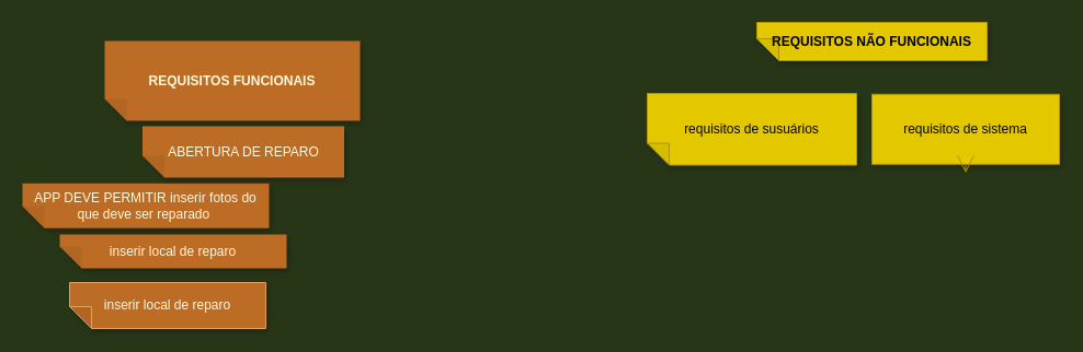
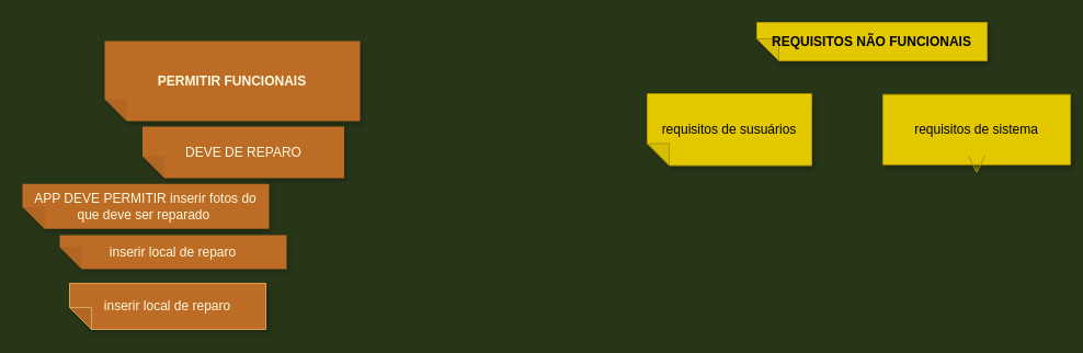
  <mxCell id="0" />
  <mxCell id="1" parent="0" />
- <mxCell id="2" value="&lt;b&gt;REQUISITOS FUNCIONAIS&lt;/b&gt;" style="shape=note;whiteSpace=wrap;html=1;backgroundOutline=1;fontColor=#FEFAE0;darkOpacity=0.05;fillColor=#BC6C25;strokeColor=none;fillStyle=solid;direction=west;gradientDirection=north;shadow=1;size=20;pointerEvents=1;hachureGap=4;" vertex="1" parent="1"><mxGeometry x="95" y="37" width="233" height="73" as="geometry" /></mxCell>
+ <mxCell id="2" value="&lt;b&gt;PERMITIR FUNCIONAIS&lt;/b&gt;" style="shape=note;whiteSpace=wrap;html=1;backgroundOutline=1;fontColor=#FEFAE0;darkOpacity=0.05;fillColor=#BC6C25;strokeColor=none;fillStyle=solid;direction=west;gradientDirection=north;shadow=1;size=20;pointerEvents=1;hachureGap=4;" vertex="1" parent="1"><mxGeometry x="95" y="37" width="233" height="73" as="geometry" /></mxCell>
  <mxCell id="3" value="APP DEVE PERMITIR inserir fotos do que deve ser reparado&amp;nbsp;" style="shape=note;whiteSpace=wrap;html=1;backgroundOutline=1;fontColor=#FEFAE0;darkOpacity=0.05;fillColor=#BC6C25;strokeColor=none;fillStyle=solid;direction=west;gradientDirection=north;shadow=1;size=20;pointerEvents=1;hachureGap=4;" vertex="1" parent="1"><mxGeometry x="20" y="167.25" width="225" height="41" as="geometry" /></mxCell>
- <mxCell id="4" value="ABERTURA DE REPARO&lt;br&gt;" style="shape=note;whiteSpace=wrap;html=1;backgroundOutline=1;fontColor=#FEFAE0;darkOpacity=0.05;fillColor=#BC6C25;strokeColor=none;fillStyle=solid;direction=west;gradientDirection=north;shadow=1;size=20;pointerEvents=1;hachureGap=4;" vertex="1" parent="1"><mxGeometry x="129.5" y="115" width="184" height="47" as="geometry" /></mxCell>
- <mxCell id="5" value="&lt;span style=&quot;font-weight: normal;&quot;&gt;requisitos de sistema&lt;/span&gt;" style="shape=note;whiteSpace=wrap;html=1;backgroundOutline=1;fontColor=#000000;darkOpacity=0.05;fillColor=#e3c800;strokeColor=#B09500;fillStyle=solid;direction=west;gradientDirection=north;shadow=1;size=0;pointerEvents=1;hachureGap=4;fontStyle=1" vertex="1" parent="1"><mxGeometry x="795" y="85.75" width="171" height="64" as="geometry" /></mxCell>
- <mxCell id="6" value="&lt;span style=&quot;font-weight: normal;&quot;&gt;requisitos de susuários&lt;/span&gt;" style="shape=note;whiteSpace=wrap;html=1;backgroundOutline=1;fontColor=#000000;darkOpacity=0.05;fillColor=#e3c800;strokeColor=#B09500;fillStyle=solid;direction=west;gradientDirection=north;shadow=1;size=20;pointerEvents=1;hachureGap=4;fontStyle=1" vertex="1" parent="1"><mxGeometry x="590" y="85" width="191" height="65.5" as="geometry" /></mxCell>
+ <mxCell id="4" value="DEVE DE REPARO&lt;br&gt;" style="shape=note;whiteSpace=wrap;html=1;backgroundOutline=1;fontColor=#FEFAE0;darkOpacity=0.05;fillColor=#BC6C25;strokeColor=none;fillStyle=solid;direction=west;gradientDirection=north;shadow=1;size=20;pointerEvents=1;hachureGap=4;" vertex="1" parent="1"><mxGeometry x="129.5" y="115" width="184" height="47" as="geometry" /></mxCell>
+ <mxCell id="5" value="&lt;span style=&quot;font-weight: normal;&quot;&gt;requisitos de sistema&lt;/span&gt;" style="shape=note;whiteSpace=wrap;html=1;backgroundOutline=1;fontColor=#000000;darkOpacity=0.05;fillColor=#e3c800;strokeColor=#B09500;fillStyle=solid;direction=west;gradientDirection=north;shadow=1;size=0;pointerEvents=1;hachureGap=4;fontStyle=1" vertex="1" parent="1"><mxGeometry x="805" y="85.75" width="171" height="64" as="geometry" /></mxCell>
+ <mxCell id="6" value="&lt;span style=&quot;font-weight: normal;&quot;&gt;requisitos de susuários&lt;/span&gt;" style="shape=note;whiteSpace=wrap;html=1;backgroundOutline=1;fontColor=#000000;darkOpacity=0.05;fillColor=#e3c800;strokeColor=#B09500;fillStyle=solid;direction=west;gradientDirection=north;shadow=1;size=20;pointerEvents=1;hachureGap=4;fontStyle=1" vertex="1" parent="1"><mxGeometry x="590" y="85" width="150" height="65.5" as="geometry" /></mxCell>
  <mxCell id="7" style="edgeStyle=none;curved=1;rounded=0;orthogonalLoop=1;jettySize=auto;html=1;exitX=0.5;exitY=0;exitDx=0;exitDy=0;exitPerimeter=0;strokeColor=#B09500;fontColor=#FEFAE0;endArrow=open;startSize=14;endSize=14;sourcePerimeterSpacing=8;targetPerimeterSpacing=8;fillColor=#e3c800;labelBackgroundColor=#283618;" edge="1" parent="1" source="5" target="5"><mxGeometry relative="1" as="geometry" /></mxCell>
  <mxCell id="8" value="inserir local de reparo" style="shape=note;whiteSpace=wrap;html=1;backgroundOutline=1;fontColor=#FEFAE0;darkOpacity=0.05;fillColor=#BC6C25;strokeColor=none;fillStyle=solid;direction=west;gradientDirection=north;shadow=1;size=20;pointerEvents=1;hachureGap=4;" vertex="1" parent="1"><mxGeometry x="54" y="214" width="207" height="31" as="geometry" /></mxCell>
  <mxCell id="9" value="inserir local de reparo" style="shape=note;whiteSpace=wrap;html=1;backgroundOutline=1;darkOpacity=0.05;fillColor=#BC6C25;strokeColor=#DDA15E;fillStyle=solid;direction=west;gradientDirection=north;shadow=1;size=20;pointerEvents=1;hachureGap=4;fontColor=#FEFAE0;" vertex="1" parent="1"><mxGeometry x="63" y="258" width="179" height="42" as="geometry" /></mxCell>
  <mxCell id="10" value="&lt;b&gt;REQUISITOS NÃO FUNCIONAIS&lt;/b&gt;" style="shape=note;whiteSpace=wrap;html=1;backgroundOutline=1;fontColor=#000000;darkOpacity=0.05;fillColor=#e3c800;strokeColor=#B09500;fillStyle=solid;direction=west;gradientDirection=north;shadow=1;size=20;pointerEvents=1;hachureGap=4;" vertex="1" parent="1"><mxGeometry x="690" y="20" width="210" height="35" as="geometry" /></mxCell>
